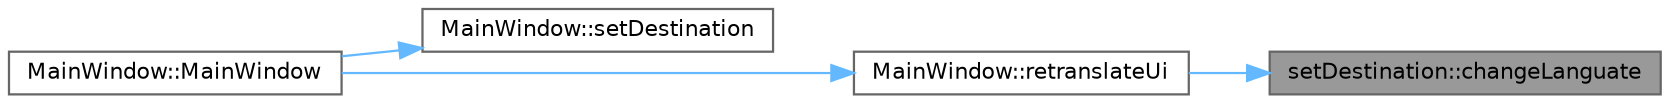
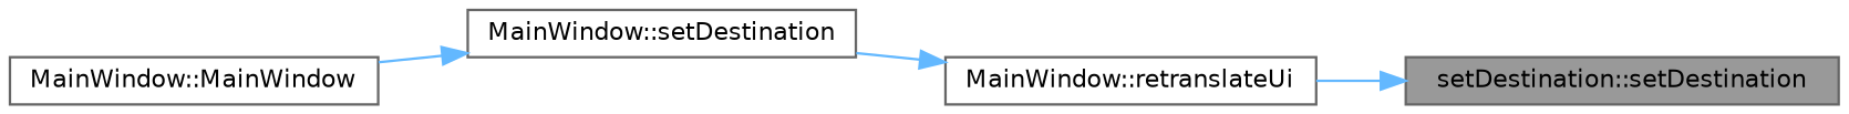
  digraph {
    rankdir=RL
    node [color=grey40 fillcolor=white fontname=Helvetica fontsize=10 shape=box style=filled]
    edge [color=steelblue1 dir=back fontname=Helvetica fontsize=10 labelfontname=Helvetica labelfontsize=10 style=solid]
-   n1 [color=gray40 fillcolor=grey60 fontcolor=black height=0.2 label="setDestination::changeLanguate" width=0.4]
+   n1 [color=gray40 fillcolor=grey60 fontcolor=black height=0.2 label="setDestination::setDestination" width=0.4]
    n2 [height=0.2 label="MainWindow::retranslateUi" width=0.4]
    n3 [height=0.2 label="MainWindow::setDestination" width=0.4]
    n4 [height=0.2 label="MainWindow::MainWindow" width=0.4]
    n1 -> n2
-   n2 -> n4
+   n2 -> n3
    n3 -> n4
  }
